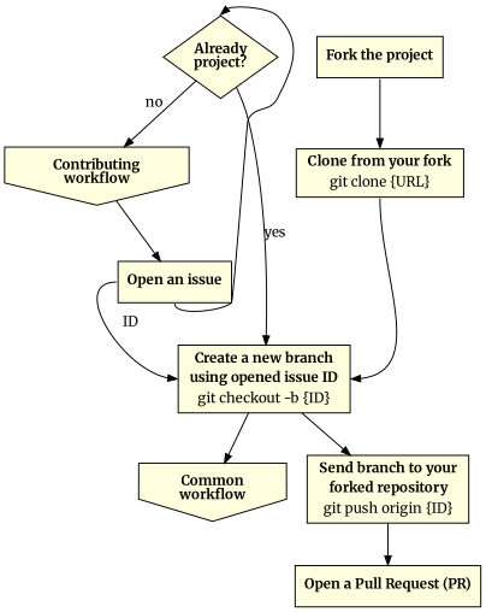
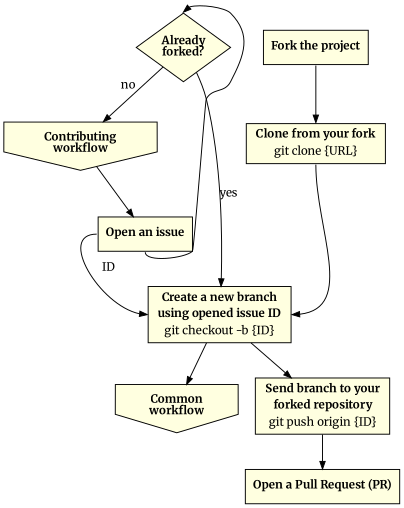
  digraph {
    fontname=Merriweather
    node [fillcolor=lightyellow fontname=Merriweather fontsize=12 shape=rect style=filled]
    edge [arrowsize=0.8 fontname=Merriweather fontsize=12]
    n1 [group=g1 label=<<b>Fork the project</b>>]
-   n2 [height=1 label=<<b>Already<br/>project?</b>> shape=diamond]
+   n2 [height=1 label=<<b>Already<br/>forked?</b>> shape=diamond]
    n3 [group=g1 label=<             <table border="0" cellborder="0" cellspacing="0">             <tr><td><b>Clone from your fork</b></td></tr>             <tr><td>git clone {URL}</td></tr>             </table>         >]
    n4 [label=<<b>Contributing<br/>workflow</b>> shape=invhouse]
    n5 [label=<             <table border="0" cellborder="0" cellspacing="0">             <tr><td><b>Create a new branch</b></td></tr>             <tr><td><b>using opened issue ID</b></td></tr>             <tr><td>git checkout -b {ID}</td></tr>             </table>         >]
    n6 [label=<<b>Open an issue</b>>]
    n7 [label=<<b>Common<br/>workflow</b>> shape=invhouse]
    n8 [label=<             <table border="0" cellborder="0" cellspacing="0">             <tr><td><b>Send branch to your</b></td></tr>             <tr><td><b>forked repository</b></td></tr>             <tr><td>git push origin {ID}</td></tr>             </table>         >]
    n9 [label=<<b>Open a Pull Request (PR)</b>>]
    subgraph sub_1 {
      rank=same
      n1
      n2
    }
    n1 -> n3 [headport=n tailport=s]
    n2 -> n4 [xlabel=no]
    n2 -> n5 [label=yes]
    n3 -> n5 [headport=e tailport=s]
    n4 -> n6
    n5 -> n7
    n5 -> n8
    n6 -> n2 [headport=n tailport=s]
    n6 -> n5 [headport=w tailport=w xlabel="ID "]
    n8 -> n9
  }
